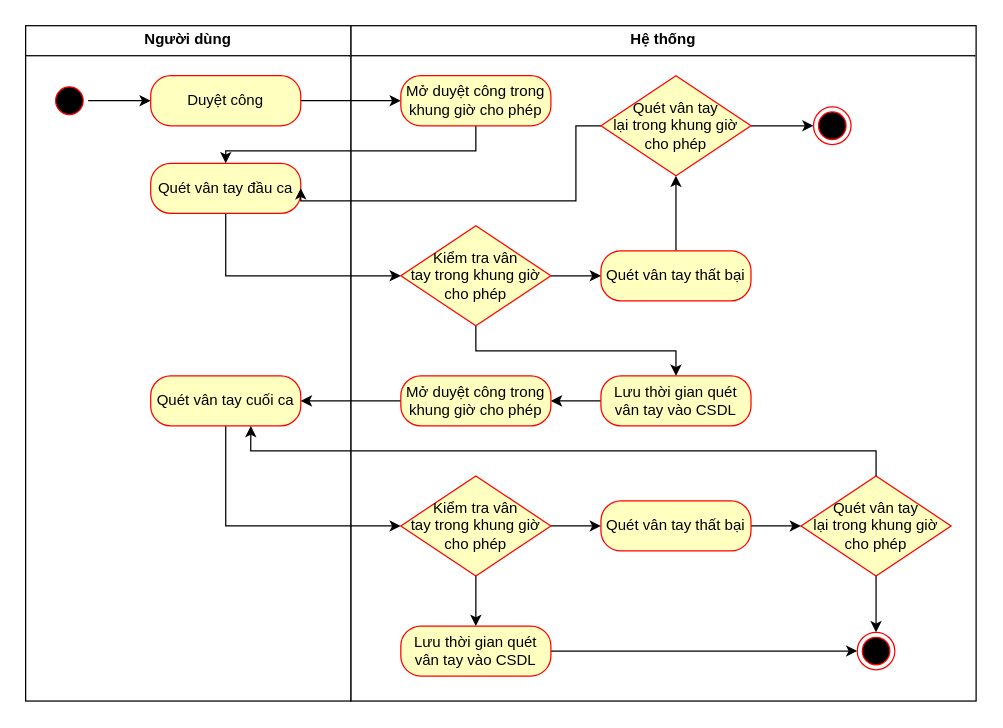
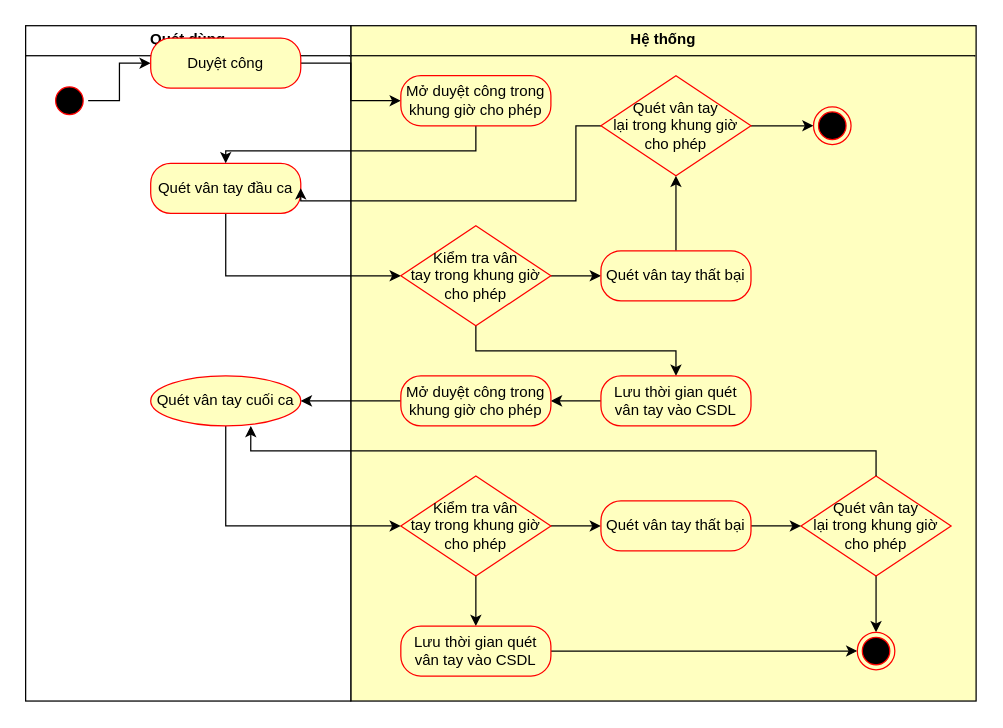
  <mxCell id="0" />
  <mxCell id="1" parent="0" />
- <mxCell id="2" value="&lt;p style=&quot;margin:0px;margin-top:4px;text-align:center;&quot;&gt;&lt;b&gt;Hệ thống&lt;/b&gt;&lt;/p&gt;&lt;hr size=&quot;1&quot; style=&quot;border-style:solid;&quot;&gt;&lt;div style=&quot;height:2px;&quot;&gt;&lt;/div&gt;" style="verticalAlign=top;align=left;overflow=fill;html=1;whiteSpace=wrap;" vertex="1" parent="1"><mxGeometry x="280" width="500" height="540" as="geometry" y="20" /></mxCell>
- <mxCell id="3" value="&lt;p style=&quot;margin:0px;margin-top:4px;text-align:center;&quot;&gt;&lt;b&gt;Người dùng&lt;/b&gt;&lt;/p&gt;&lt;hr size=&quot;1&quot; style=&quot;border-style:solid;&quot;&gt;&lt;div style=&quot;height:2px;&quot;&gt;&lt;/div&gt;" style="verticalAlign=top;align=left;overflow=fill;html=1;whiteSpace=wrap;" vertex="1" parent="1"><mxGeometry width="260" height="540" as="geometry" x="20" y="20" /></mxCell>
+ <mxCell id="2" value="&lt;p style=&quot;margin:0px;margin-top:4px;text-align:center;&quot;&gt;&lt;b&gt;Hệ thống&lt;/b&gt;&lt;/p&gt;&lt;hr size=&quot;1&quot; style=&quot;border-style:solid;&quot;&gt;&lt;div style=&quot;height:2px;&quot;&gt;&lt;/div&gt;" style="verticalAlign=top;align=left;overflow=fill;html=1;whiteSpace=wrap;fillColor=#ffffc0;" vertex="1" parent="1"><mxGeometry x="280" width="500" height="540" as="geometry" y="20" /></mxCell>
+ <mxCell id="3" value="&lt;p style=&quot;margin:0px;margin-top:4px;text-align:center;&quot;&gt;&lt;b&gt;Quét dùng&lt;/b&gt;&lt;/p&gt;&lt;hr size=&quot;1&quot; style=&quot;border-style:solid;&quot;&gt;&lt;div style=&quot;height:2px;&quot;&gt;&lt;/div&gt;" style="verticalAlign=top;align=left;overflow=fill;html=1;whiteSpace=wrap;" vertex="1" parent="1"><mxGeometry width="260" height="540" as="geometry" x="20" y="20" /></mxCell>
  <mxCell id="4" style="edgeStyle=orthogonalEdgeStyle;rounded=0;orthogonalLoop=1;jettySize=auto;html=1;entryX=0;entryY=0.5;entryDx=0;entryDy=0;" parent="1" source="5" target="7" edge="1"><mxGeometry relative="1" as="geometry" /></mxCell>
  <mxCell id="5" value="" style="ellipse;html=1;shape=startState;fillColor=#000000;strokeColor=#ff0000;" parent="1" vertex="1"><mxGeometry x="40" y="65" width="30" height="30" as="geometry" /></mxCell>
  <mxCell id="6" value="" style="edgeStyle=orthogonalEdgeStyle;rounded=0;orthogonalLoop=1;jettySize=auto;html=1;" edge="1" parent="1" source="7" target="32"><mxGeometry relative="1" as="geometry" /></mxCell>
- <mxCell id="7" value="Duyệt công" style="rounded=1;whiteSpace=wrap;html=1;arcSize=40;fontColor=#000000;fillColor=#ffffc0;strokeColor=#ff0000;" parent="1" vertex="1"><mxGeometry x="120" y="60" width="120" height="40" as="geometry" /></mxCell>
+ <mxCell id="7" value="Duyệt công" style="rounded=1;whiteSpace=wrap;html=1;arcSize=40;fontColor=#000000;fillColor=#ffffc0;strokeColor=#ff0000;" parent="1" vertex="1"><mxGeometry x="120" y="30" width="120" height="40" as="geometry" /></mxCell>
  <mxCell id="8" style="edgeStyle=orthogonalEdgeStyle;rounded=0;orthogonalLoop=1;jettySize=auto;html=1;" edge="1" parent="1" source="9" target="12"><mxGeometry relative="1" as="geometry"><Array as="points"><mxPoint x="180" y="220" /></Array></mxGeometry></mxCell>
  <mxCell id="9" value="Quét vân tay đầu ca" style="rounded=1;whiteSpace=wrap;html=1;arcSize=40;fontColor=#000000;fillColor=#ffffc0;strokeColor=#ff0000;" parent="1" vertex="1"><mxGeometry x="120" y="130" width="120" height="40" as="geometry" /></mxCell>
  <mxCell id="10" value="" style="edgeStyle=orthogonalEdgeStyle;rounded=0;orthogonalLoop=1;jettySize=auto;html=1;" edge="1" parent="1" source="12" target="17"><mxGeometry relative="1" as="geometry" /></mxCell>
  <mxCell id="11" style="edgeStyle=orthogonalEdgeStyle;rounded=0;orthogonalLoop=1;jettySize=auto;html=1;" edge="1" parent="1" source="12" target="19"><mxGeometry relative="1" as="geometry"><Array as="points"><mxPoint x="380" y="280" /><mxPoint x="540" y="280" /></Array></mxGeometry></mxCell>
  <mxCell id="12" value="Kiểm tra vân&lt;br&gt;tay&amp;nbsp;&lt;span style=&quot;background-color: transparent; color: light-dark(rgb(0, 0, 0), rgb(237, 237, 237));&quot;&gt;trong khung giờ&lt;/span&gt;&lt;div&gt;&lt;div&gt;cho phép&lt;/div&gt;&lt;/div&gt;" style="rhombus;whiteSpace=wrap;html=1;fontColor=#000000;fillColor=#ffffc0;strokeColor=#ff0000;" parent="1" vertex="1"><mxGeometry x="320" y="180" width="120" height="80" as="geometry" /></mxCell>
  <mxCell id="13" style="edgeStyle=orthogonalEdgeStyle;rounded=0;orthogonalLoop=1;jettySize=auto;html=1;entryX=1;entryY=0.5;entryDx=0;entryDy=0;" edge="1" parent="1" source="15" target="9"><mxGeometry relative="1" as="geometry"><Array as="points"><mxPoint x="460" y="100" /><mxPoint x="460" y="160" /></Array></mxGeometry></mxCell>
  <mxCell id="14" value="" style="edgeStyle=orthogonalEdgeStyle;rounded=0;orthogonalLoop=1;jettySize=auto;html=1;" edge="1" parent="1" source="15" target="37"><mxGeometry relative="1" as="geometry" /></mxCell>
  <mxCell id="15" value="Quét vân tay&lt;br&gt;lại trong khung giờ&lt;div&gt;cho phép&lt;/div&gt;" style="rhombus;whiteSpace=wrap;html=1;fontColor=#000000;fillColor=#ffffc0;strokeColor=#FF0000;" parent="1" vertex="1"><mxGeometry x="480" y="60" width="120" height="80" as="geometry" /></mxCell>
  <mxCell id="16" value="" style="edgeStyle=orthogonalEdgeStyle;rounded=0;orthogonalLoop=1;jettySize=auto;html=1;" edge="1" parent="1" source="17" target="15"><mxGeometry relative="1" as="geometry" /></mxCell>
  <mxCell id="17" value="Quét vân tay thất bại" style="rounded=1;whiteSpace=wrap;html=1;arcSize=40;fontColor=#000000;fillColor=#ffffc0;strokeColor=#ff0000;" parent="1" vertex="1"><mxGeometry x="480" y="200" width="120" height="40" as="geometry" /></mxCell>
  <mxCell id="18" value="" style="edgeStyle=orthogonalEdgeStyle;rounded=0;orthogonalLoop=1;jettySize=auto;html=1;" edge="1" parent="1" source="19" target="34"><mxGeometry relative="1" as="geometry" /></mxCell>
  <mxCell id="19" value="Lưu thời gian quét vân tay vào CSDL" style="rounded=1;whiteSpace=wrap;html=1;arcSize=40;fontColor=#000000;fillColor=#ffffc0;strokeColor=#ff0000;" parent="1" vertex="1"><mxGeometry x="480" y="300" width="120" height="40" as="geometry" /></mxCell>
  <mxCell id="20" style="edgeStyle=orthogonalEdgeStyle;rounded=0;orthogonalLoop=1;jettySize=auto;html=1;entryX=0;entryY=0.5;entryDx=0;entryDy=0;" edge="1" parent="1" source="21" target="24"><mxGeometry relative="1" as="geometry"><Array as="points"><mxPoint x="180" y="420" /></Array></mxGeometry></mxCell>
- <mxCell id="21" value="Quét vân tay cuối ca" style="rounded=1;whiteSpace=wrap;html=1;arcSize=40;fontColor=#000000;fillColor=#ffffc0;strokeColor=#ff0000;" parent="1" vertex="1"><mxGeometry x="120" y="300" width="120" height="40" as="geometry" /></mxCell>
+ <mxCell id="21" value="Quét vân tay cuối ca" style="ellipse;whiteSpace=wrap;html=1;arcSize=40;fontColor=#000000;fillColor=#ffffc0;strokeColor=#ff0000;" parent="1" vertex="1"><mxGeometry x="120" y="300" width="120" height="40" as="geometry" /></mxCell>
  <mxCell id="22" value="" style="edgeStyle=orthogonalEdgeStyle;rounded=0;orthogonalLoop=1;jettySize=auto;html=1;" parent="1" source="24" target="28" edge="1"><mxGeometry relative="1" as="geometry" /></mxCell>
  <mxCell id="23" value="" style="edgeStyle=orthogonalEdgeStyle;rounded=0;orthogonalLoop=1;jettySize=auto;html=1;" parent="1" source="24" target="30" edge="1"><mxGeometry relative="1" as="geometry" /></mxCell>
  <mxCell id="24" value="Kiểm tra vân&lt;br&gt;tay&amp;nbsp;&lt;span style=&quot;color: light-dark(rgb(0, 0, 0), rgb(237, 237, 237)); background-color: transparent;&quot;&gt;trong khung giờ&lt;/span&gt;&lt;div&gt;cho phép&lt;/div&gt;" style="rhombus;whiteSpace=wrap;html=1;fontColor=#000000;fillColor=#ffffc0;strokeColor=#ff0000;" parent="1" vertex="1"><mxGeometry x="320" y="380" width="120" height="80" as="geometry" /></mxCell>
  <mxCell id="25" value="" style="edgeStyle=orthogonalEdgeStyle;rounded=0;orthogonalLoop=1;jettySize=auto;html=1;" edge="1" parent="1" source="26" target="36"><mxGeometry relative="1" as="geometry" /></mxCell>
  <mxCell id="26" value="Quét vân tay&lt;br&gt;lại trong khung giờ&lt;div&gt;cho phép&lt;/div&gt;" style="rhombus;whiteSpace=wrap;html=1;fontColor=#000000;fillColor=#ffffc0;strokeColor=#FF0000;" parent="1" vertex="1"><mxGeometry x="640" y="380" width="120" height="80" as="geometry" /></mxCell>
  <mxCell id="27" value="" style="edgeStyle=orthogonalEdgeStyle;rounded=0;orthogonalLoop=1;jettySize=auto;html=1;" parent="1" source="28" target="26" edge="1"><mxGeometry relative="1" as="geometry" /></mxCell>
  <mxCell id="28" value="Quét vân tay thất bại" style="rounded=1;whiteSpace=wrap;html=1;arcSize=40;fontColor=#000000;fillColor=#ffffc0;strokeColor=#ff0000;" parent="1" vertex="1"><mxGeometry x="480" y="400" width="120" height="40" as="geometry" /></mxCell>
  <mxCell id="29" style="edgeStyle=orthogonalEdgeStyle;rounded=0;orthogonalLoop=1;jettySize=auto;html=1;entryX=0;entryY=0.5;entryDx=0;entryDy=0;" edge="1" parent="1" source="30" target="36"><mxGeometry relative="1" as="geometry"><mxPoint x="680" y="520" as="targetPoint" /></mxGeometry></mxCell>
  <mxCell id="30" value="Lưu thời gian quét vân tay vào CSDL" style="rounded=1;whiteSpace=wrap;html=1;arcSize=40;fontColor=#000000;fillColor=#ffffc0;strokeColor=#ff0000;" parent="1" vertex="1"><mxGeometry x="320" y="500" width="120" height="40" as="geometry" /></mxCell>
  <mxCell id="31" style="edgeStyle=orthogonalEdgeStyle;rounded=0;orthogonalLoop=1;jettySize=auto;html=1;entryX=0.5;entryY=0;entryDx=0;entryDy=0;" edge="1" parent="1" source="32" target="9"><mxGeometry relative="1" as="geometry"><Array as="points"><mxPoint x="380" y="120" /><mxPoint x="180" y="120" /></Array></mxGeometry></mxCell>
  <mxCell id="32" value="Mở duyệt công trong khung giờ cho phép" style="rounded=1;whiteSpace=wrap;html=1;arcSize=40;fontColor=#000000;fillColor=#ffffc0;strokeColor=#ff0000;" vertex="1" parent="1"><mxGeometry x="320" y="60" width="120" height="40" as="geometry" /></mxCell>
  <mxCell id="33" value="" style="edgeStyle=orthogonalEdgeStyle;rounded=0;orthogonalLoop=1;jettySize=auto;html=1;" edge="1" parent="1" source="34" target="21"><mxGeometry relative="1" as="geometry" /></mxCell>
  <mxCell id="34" value="Mở duyệt công trong khung giờ cho phép" style="rounded=1;whiteSpace=wrap;html=1;arcSize=40;fontColor=#000000;fillColor=#ffffc0;strokeColor=#ff0000;" vertex="1" parent="1"><mxGeometry x="320" y="300" width="120" height="40" as="geometry" /></mxCell>
  <mxCell id="35" style="edgeStyle=orthogonalEdgeStyle;rounded=0;orthogonalLoop=1;jettySize=auto;html=1;entryX=0.667;entryY=1;entryDx=0;entryDy=0;entryPerimeter=0;" edge="1" parent="1" source="26" target="21"><mxGeometry relative="1" as="geometry"><Array as="points"><mxPoint x="700" y="360" /><mxPoint x="200" y="360" /></Array></mxGeometry></mxCell>
  <mxCell id="36" value="" style="ellipse;html=1;shape=endState;fillColor=#000000;strokeColor=#ff0000;" vertex="1" parent="1"><mxGeometry x="685" y="505" width="30" height="30" as="geometry" /></mxCell>
  <mxCell id="37" value="" style="ellipse;html=1;shape=endState;fillColor=#000000;strokeColor=#ff0000;" vertex="1" parent="1"><mxGeometry x="650" y="85" width="30" height="30" as="geometry" /></mxCell>
